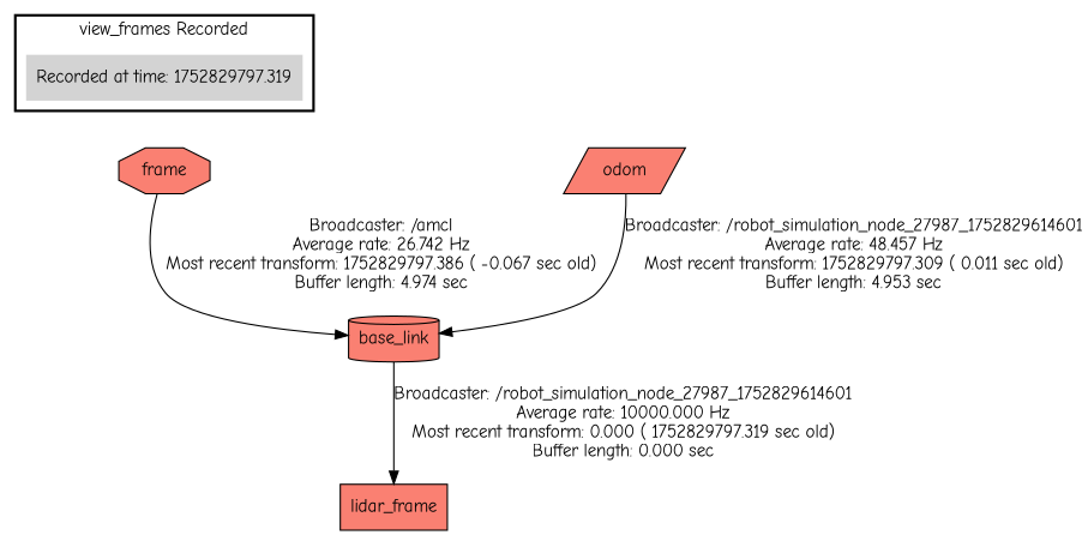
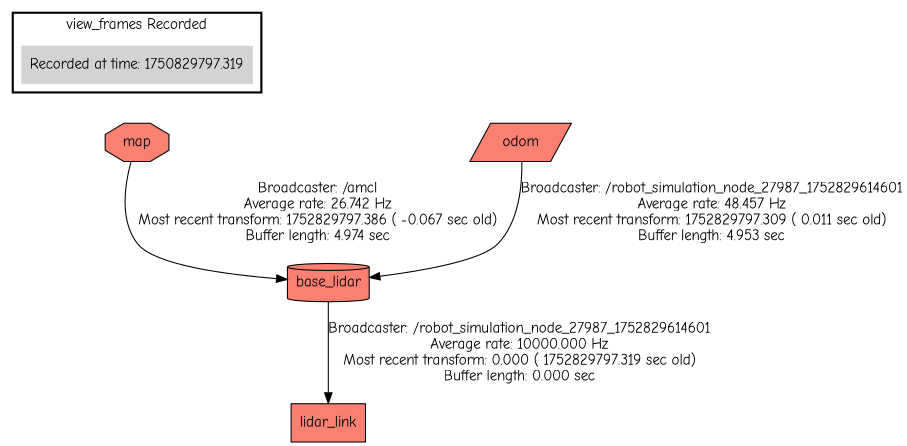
  digraph {
    fontname="Comic Neue"
    node [fillcolor=salmon fontname="Comic Neue" style=filled]
    edge [fontname="Comic Neue"]
-   "Recorded at time: 1752829797.319" [fillcolor=lightgrey shape=plaintext]
-   map [shape=octagon label=frame]
-   base_link [shape=cylinder]
-   lidar_frame [shape=box]
+   "Recorded at time: 1752829797.319" [fillcolor=lightgrey shape=plaintext label="Recorded at time: 1750829797.319"]
+   map [shape=octagon]
+   base_link [shape=cylinder label=base_lidar]
+   lidar_frame [shape=box label=lidar_link]
    odom [shape=parallelogram]
    subgraph cluster_1 {
      color=black
      label="view_frames Recorded"
      style=bold
      "Recorded at time: 1752829797.319"
    }
    "Recorded at time: 1752829797.319" -> map [style=invis]
    map -> base_link [label="Broadcaster: /amcl\nAverage rate: 26.742 Hz\nMost recent transform: 1752829797.386 ( -0.067 sec old)\nBuffer length: 4.974 sec\n"]
    base_link -> lidar_frame [label="Broadcaster: /robot_simulation_node_27987_1752829614601\nAverage rate: 10000.000 Hz\nMost recent transform: 0.000 ( 1752829797.319 sec old)\nBuffer length: 0.000 sec\n"]
    odom -> base_link [label="Broadcaster: /robot_simulation_node_27987_1752829614601\nAverage rate: 48.457 Hz\nMost recent transform: 1752829797.309 ( 0.011 sec old)\nBuffer length: 4.953 sec\n"]
  }
